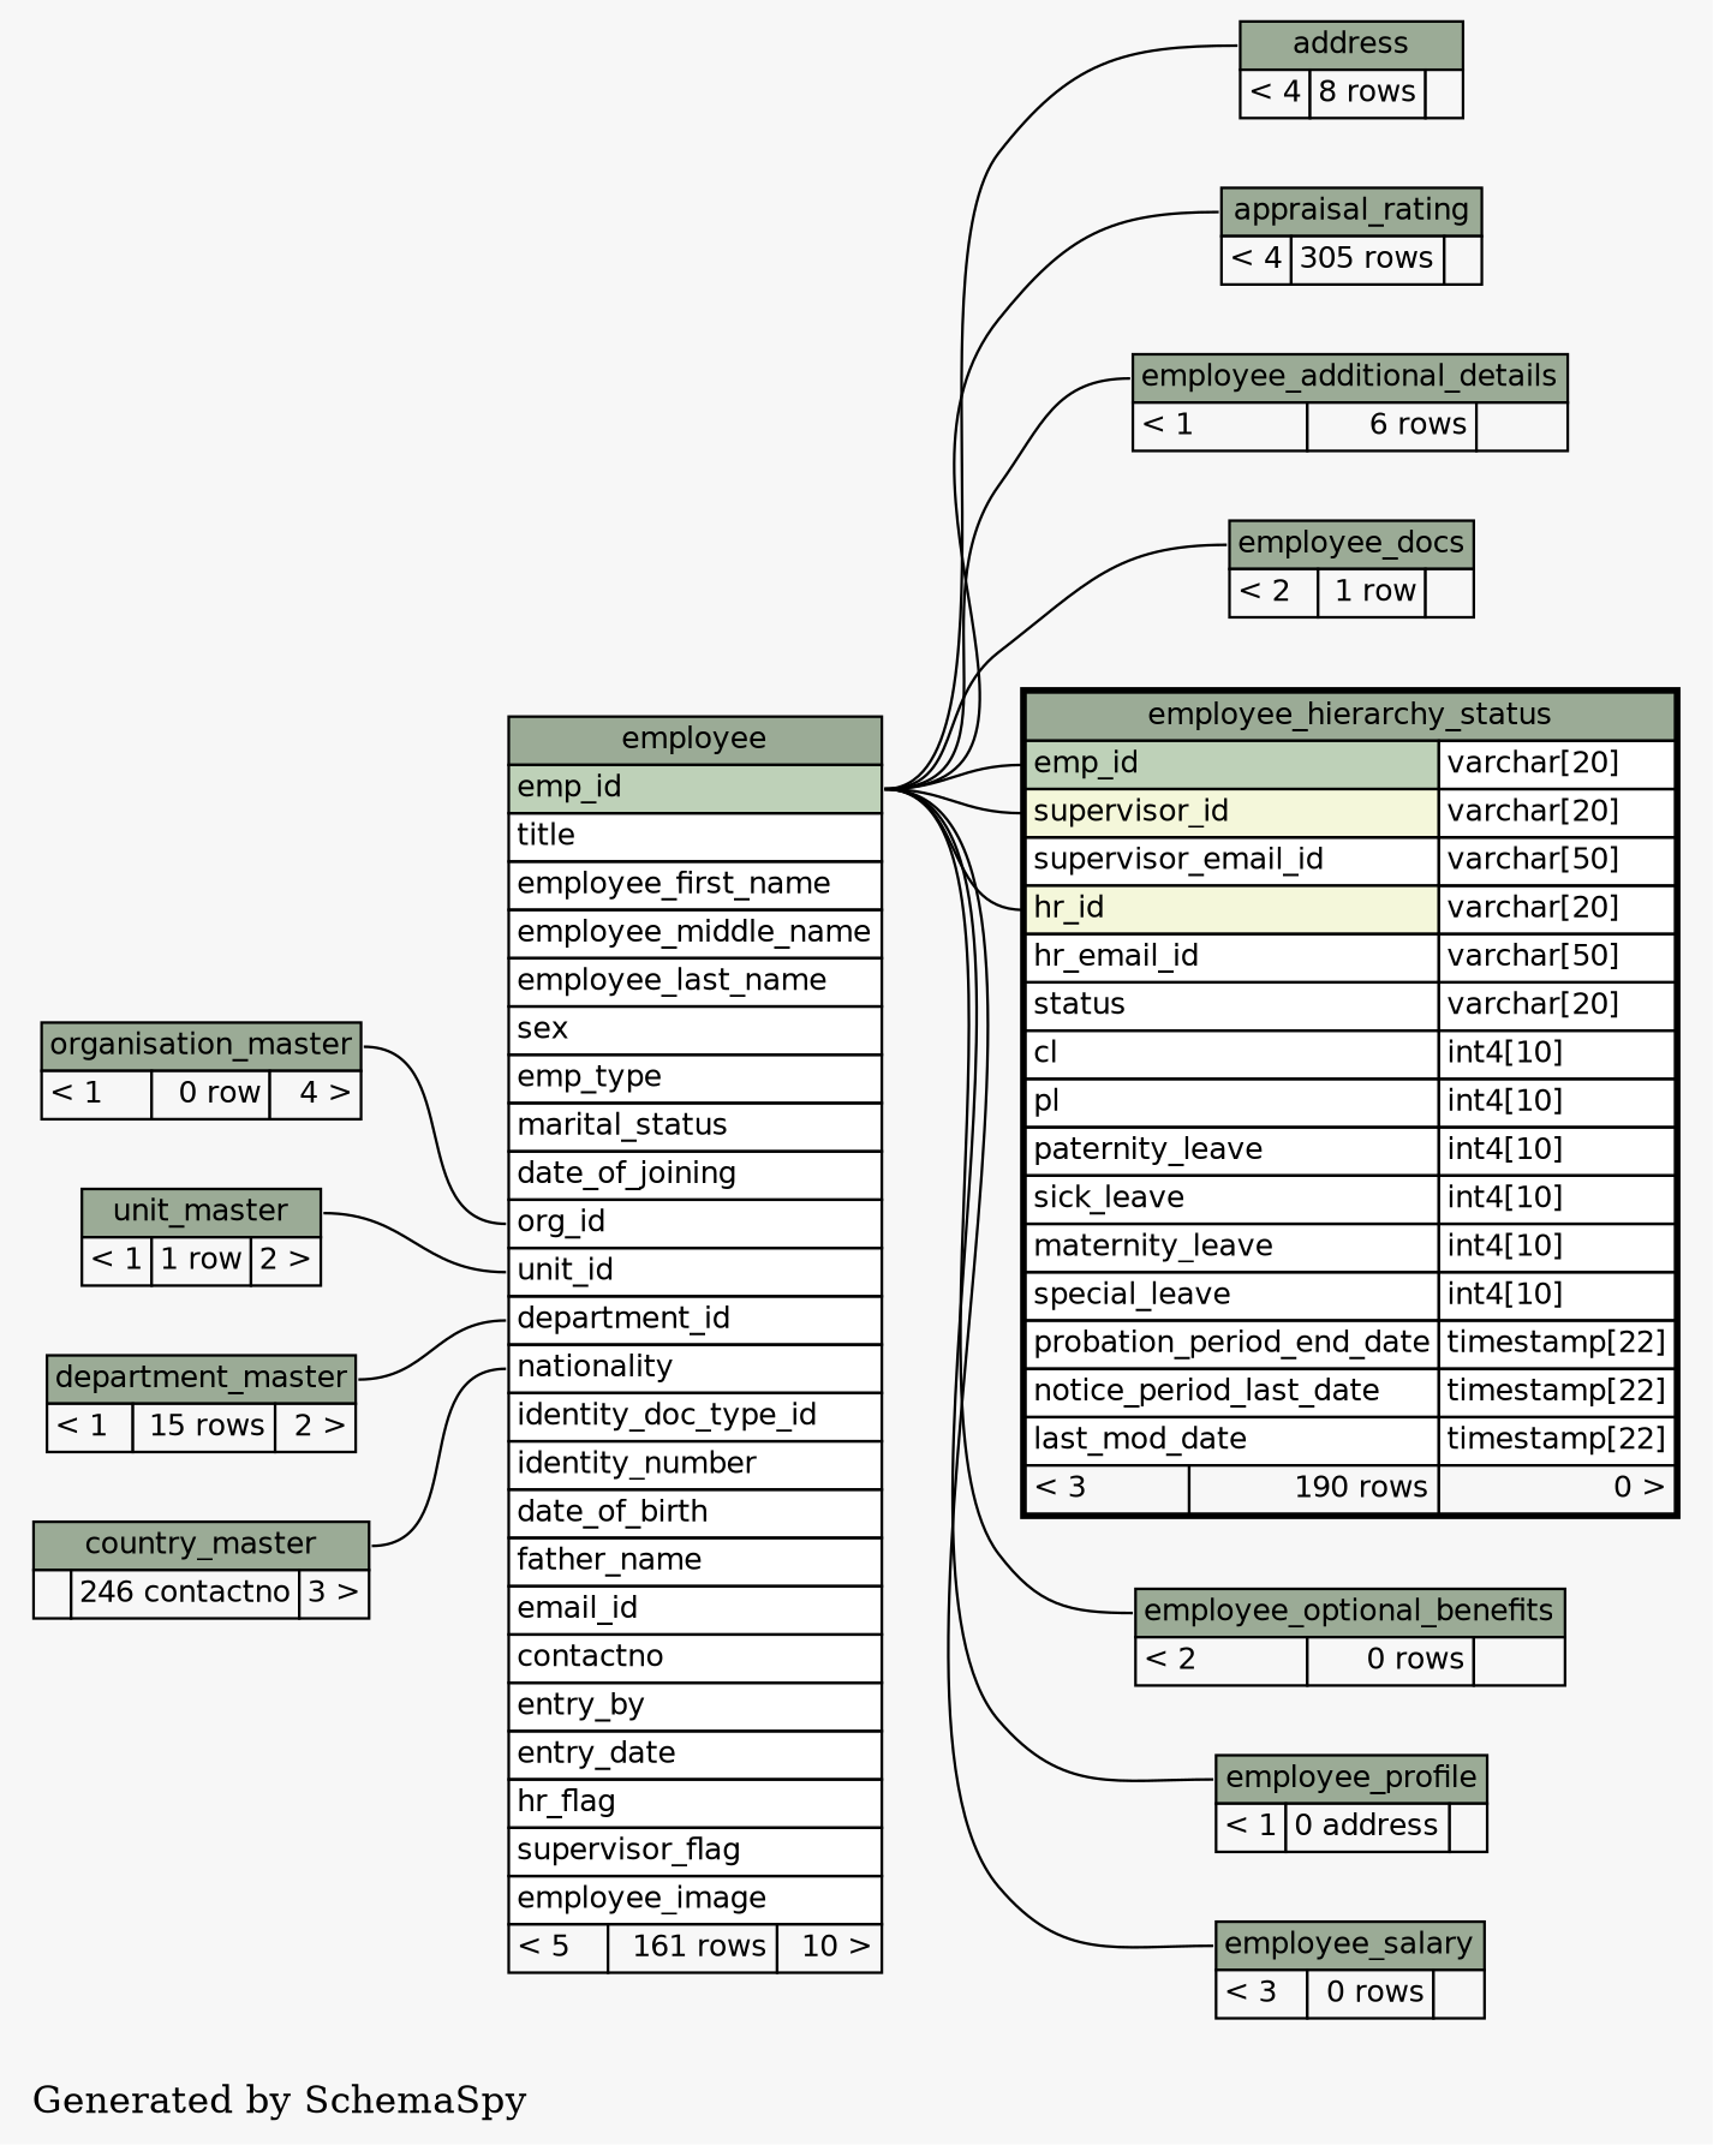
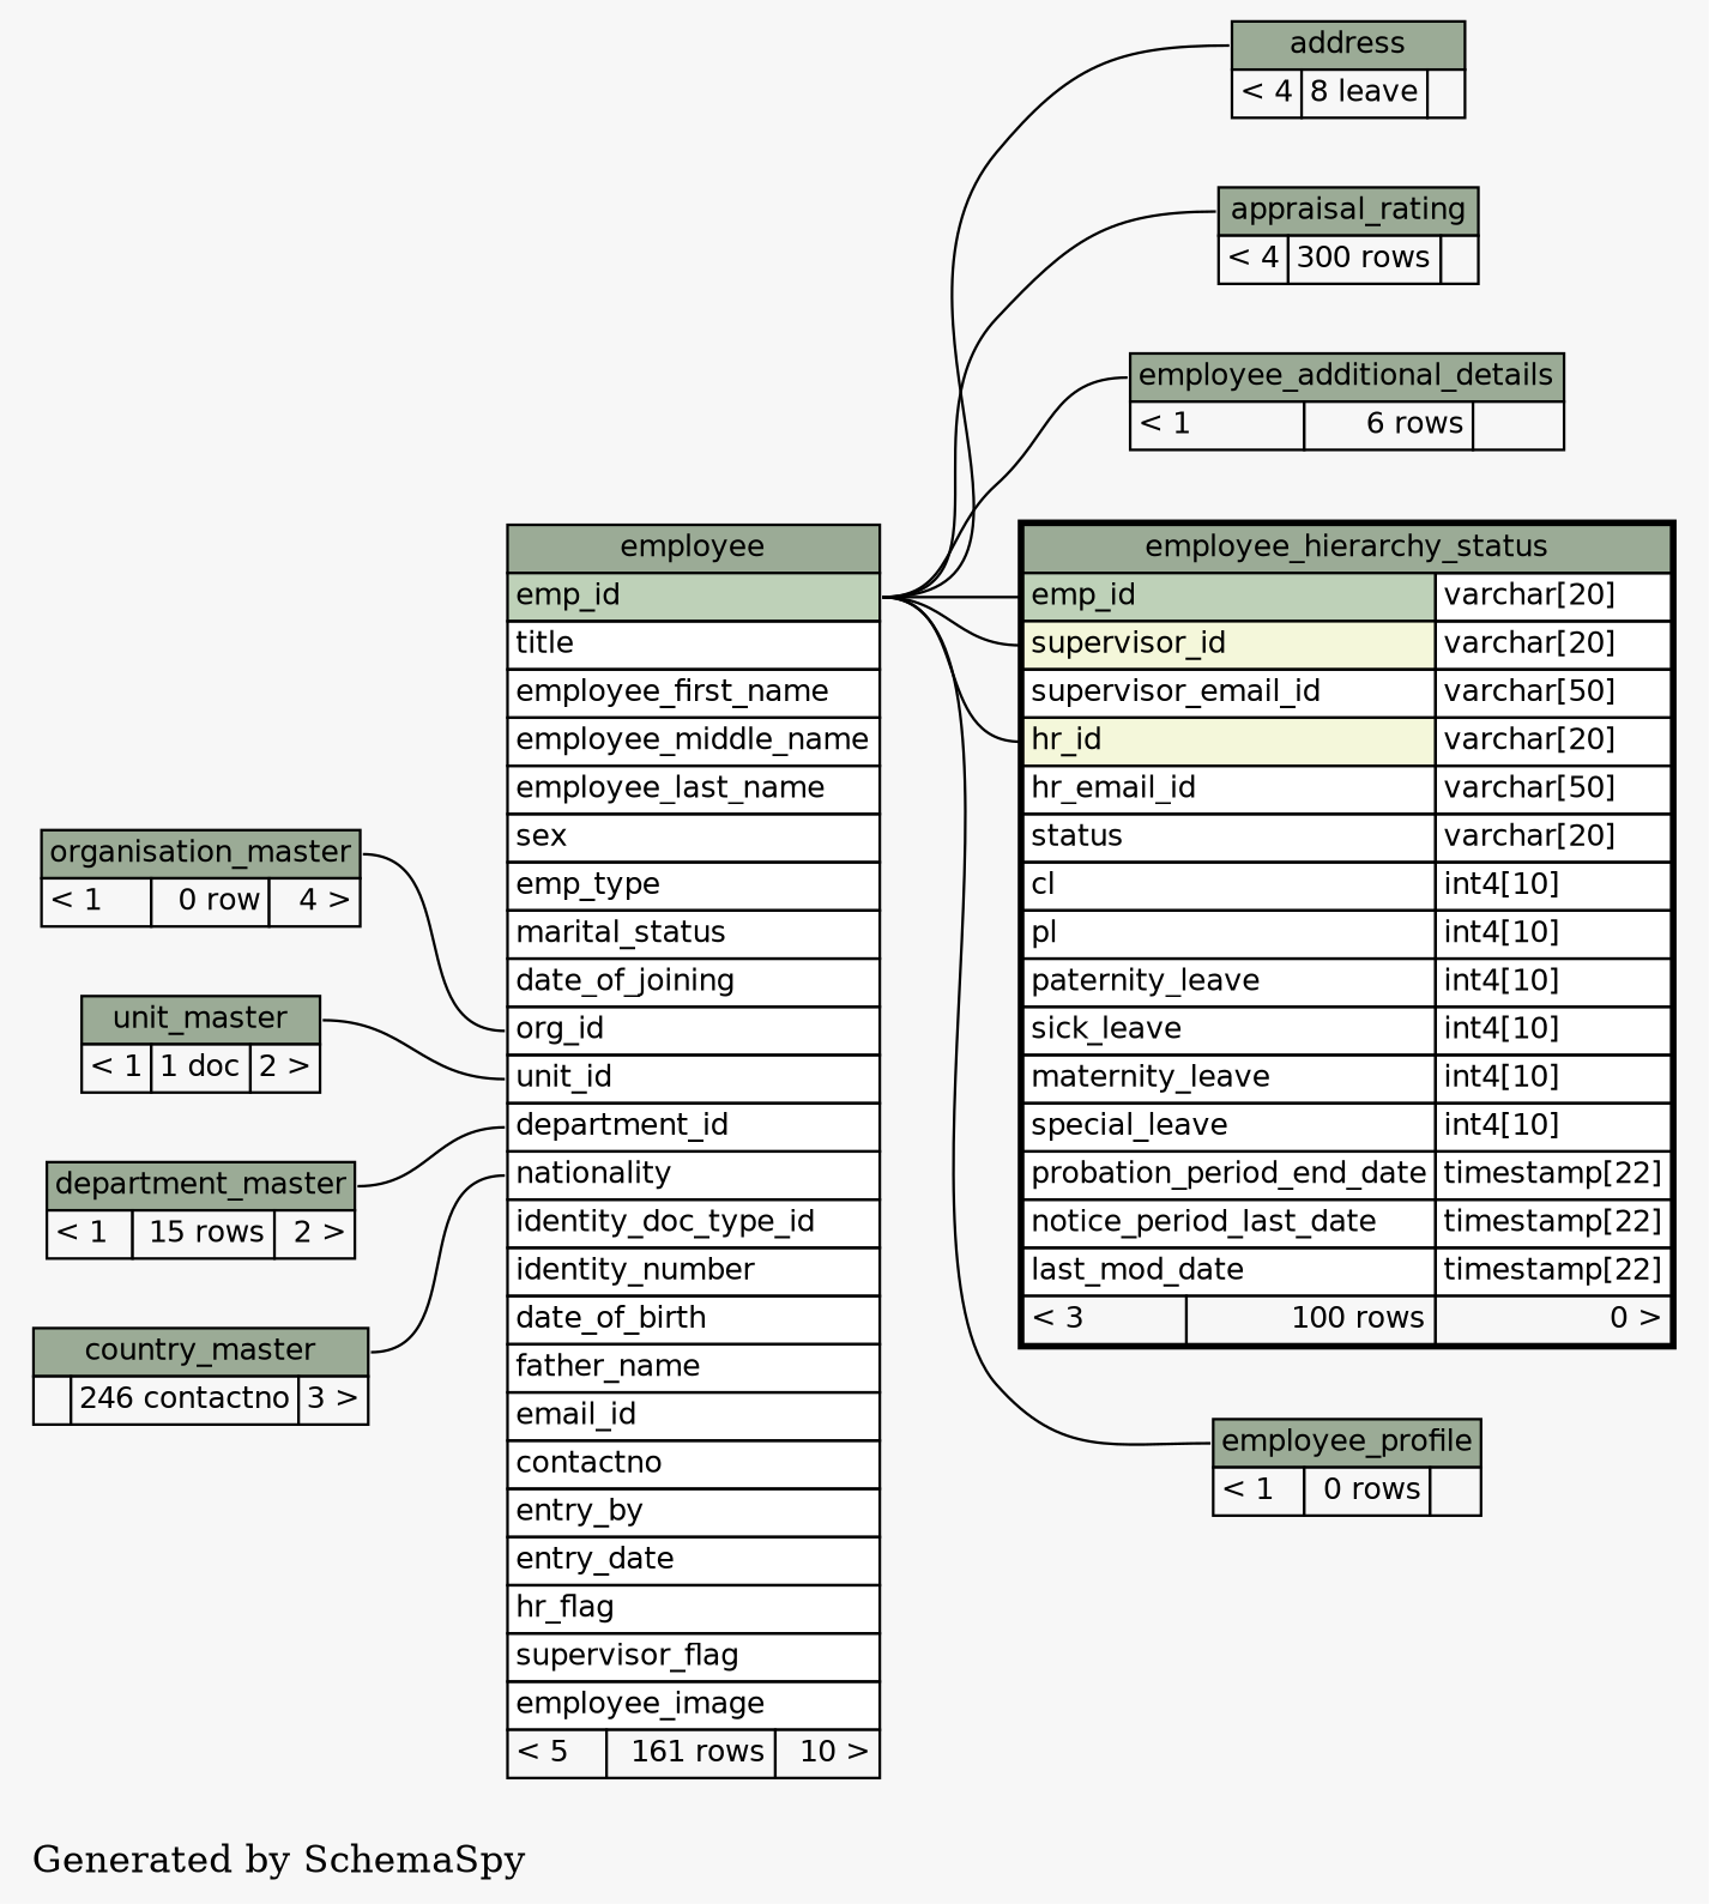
  digraph {
    bgcolor="#f7f7f7"
    label="\nGenerated by SchemaSpy"
    labeljust=l
    rankdir=RL
    node [fontname=Helvetica fontsize=11 shape=plaintext]
    edge [arrowhead=none arrowsize=0.8 arrowtail=crowodot headport="emp_id:e"]
-   n1 [label=<     <TABLE BORDER="0" CELLBORDER="1" CELLSPACING="0" BGCOLOR="#ffffff">       <TR><TD PORT="address.heading" COLSPAN="3" BGCOLOR="#9bab96" ALIGN="CENTER">address</TD></TR>       <TR><TD ALIGN="LEFT" BGCOLOR="#f7f7f7">&lt; 4</TD><TD ALIGN="RIGHT" BGCOLOR="#f7f7f7">8 rows</TD><TD ALIGN="RIGHT" BGCOLOR="#f7f7f7">  </TD></TR>     </TABLE>>]
+   n1 [label=<     <TABLE BORDER="0" CELLBORDER="1" CELLSPACING="0" BGCOLOR="#ffffff">       <TR><TD PORT="address.heading" COLSPAN="3" BGCOLOR="#9bab96" ALIGN="CENTER">address</TD></TR>       <TR><TD ALIGN="LEFT" BGCOLOR="#f7f7f7">&lt; 4</TD><TD ALIGN="RIGHT" BGCOLOR="#f7f7f7">8 leave</TD><TD ALIGN="RIGHT" BGCOLOR="#f7f7f7">  </TD></TR>     </TABLE>>]
    n2 [label=<     <TABLE BORDER="0" CELLBORDER="1" CELLSPACING="0" BGCOLOR="#ffffff">       <TR><TD PORT="employee.heading" COLSPAN="3" BGCOLOR="#9bab96" ALIGN="CENTER">employee</TD></TR>       <TR><TD PORT="emp_id" COLSPAN="3" BGCOLOR="#bed1b8" ALIGN="LEFT">emp_id</TD></TR>       <TR><TD PORT="title" COLSPAN="3" ALIGN="LEFT">title</TD></TR>       <TR><TD PORT="employee_first_name" COLSPAN="3" ALIGN="LEFT">employee_first_name</TD></TR>       <TR><TD PORT="employee_middle_name" COLSPAN="3" ALIGN="LEFT">employee_middle_name</TD></TR>       <TR><TD PORT="employee_last_name" COLSPAN="3" ALIGN="LEFT">employee_last_name</TD></TR>       <TR><TD PORT="sex" COLSPAN="3" ALIGN="LEFT">sex</TD></TR>       <TR><TD PORT="emp_type" COLSPAN="3" ALIGN="LEFT">emp_type</TD></TR>       <TR><TD PORT="marital_status" COLSPAN="3" ALIGN="LEFT">marital_status</TD></TR>       <TR><TD PORT="date_of_joining" COLSPAN="3" ALIGN="LEFT">date_of_joining</TD></TR>       <TR><TD PORT="org_id" COLSPAN="3" ALIGN="LEFT">org_id</TD></TR>       <TR><TD PORT="unit_id" COLSPAN="3" ALIGN="LEFT">unit_id</TD></TR>       <TR><TD PORT="department_id" COLSPAN="3" ALIGN="LEFT">department_id</TD></TR>       <TR><TD PORT="nationality" COLSPAN="3" ALIGN="LEFT">nationality</TD></TR>       <TR><TD PORT="identity_doc_type_id" COLSPAN="3" ALIGN="LEFT">identity_doc_type_id</TD></TR>       <TR><TD PORT="identity_number" COLSPAN="3" ALIGN="LEFT">identity_number</TD></TR>       <TR><TD PORT="date_of_birth" COLSPAN="3" ALIGN="LEFT">date_of_birth</TD></TR>       <TR><TD PORT="father_name" COLSPAN="3" ALIGN="LEFT">father_name</TD></TR>       <TR><TD PORT="email_id" COLSPAN="3" ALIGN="LEFT">email_id</TD></TR>       <TR><TD PORT="contactno" COLSPAN="3" ALIGN="LEFT">contactno</TD></TR>       <TR><TD PORT="entry_by" COLSPAN="3" ALIGN="LEFT">entry_by</TD></TR>       <TR><TD PORT="entry_date" COLSPAN="3" ALIGN="LEFT">entry_date</TD></TR>       <TR><TD PORT="hr_flag" COLSPAN="3" ALIGN="LEFT">hr_flag</TD></TR>       <TR><TD PORT="supervisor_flag" COLSPAN="3" ALIGN="LEFT">supervisor_flag</TD></TR>       <TR><TD PORT="employee_image" COLSPAN="3" ALIGN="LEFT">employee_image</TD></TR>       <TR><TD ALIGN="LEFT" BGCOLOR="#f7f7f7">&lt; 5</TD><TD ALIGN="RIGHT" BGCOLOR="#f7f7f7">161 rows</TD><TD ALIGN="RIGHT" BGCOLOR="#f7f7f7">10 &gt;</TD></TR>     </TABLE>>]
    n3 [label=<     <TABLE BORDER="0" CELLBORDER="1" CELLSPACING="0" BGCOLOR="#ffffff">       <TR><TD PORT="department_master.heading" COLSPAN="3" BGCOLOR="#9bab96" ALIGN="CENTER">department_master</TD></TR>       <TR><TD ALIGN="LEFT" BGCOLOR="#f7f7f7">&lt; 1</TD><TD ALIGN="RIGHT" BGCOLOR="#f7f7f7">15 rows</TD><TD ALIGN="RIGHT" BGCOLOR="#f7f7f7">2 &gt;</TD></TR>     </TABLE>>]
    n4 [label=<     <TABLE BORDER="0" CELLBORDER="1" CELLSPACING="0" BGCOLOR="#ffffff">       <TR><TD PORT="country_master.heading" COLSPAN="3" BGCOLOR="#9bab96" ALIGN="CENTER">country_master</TD></TR>       <TR><TD ALIGN="LEFT" BGCOLOR="#f7f7f7">  </TD><TD ALIGN="RIGHT" BGCOLOR="#f7f7f7">246 contactno</TD><TD ALIGN="RIGHT" BGCOLOR="#f7f7f7">3 &gt;</TD></TR>     </TABLE>>]
    n5 [label=<     <TABLE BORDER="0" CELLBORDER="1" CELLSPACING="0" BGCOLOR="#ffffff">       <TR><TD PORT="organisation_master.heading" COLSPAN="3" BGCOLOR="#9bab96" ALIGN="CENTER">organisation_master</TD></TR>       <TR><TD ALIGN="LEFT" BGCOLOR="#f7f7f7">&lt; 1</TD><TD ALIGN="RIGHT" BGCOLOR="#f7f7f7">0 row</TD><TD ALIGN="RIGHT" BGCOLOR="#f7f7f7">4 &gt;</TD></TR>     </TABLE>>]
-   n6 [label=<     <TABLE BORDER="0" CELLBORDER="1" CELLSPACING="0" BGCOLOR="#ffffff">       <TR><TD PORT="unit_master.heading" COLSPAN="3" BGCOLOR="#9bab96" ALIGN="CENTER">unit_master</TD></TR>       <TR><TD ALIGN="LEFT" BGCOLOR="#f7f7f7">&lt; 1</TD><TD ALIGN="RIGHT" BGCOLOR="#f7f7f7">1 row</TD><TD ALIGN="RIGHT" BGCOLOR="#f7f7f7">2 &gt;</TD></TR>     </TABLE>>]
-   n7 [label=<     <TABLE BORDER="0" CELLBORDER="1" CELLSPACING="0" BGCOLOR="#ffffff">       <TR><TD PORT="appraisal_rating.heading" COLSPAN="3" BGCOLOR="#9bab96" ALIGN="CENTER">appraisal_rating</TD></TR>       <TR><TD ALIGN="LEFT" BGCOLOR="#f7f7f7">&lt; 4</TD><TD ALIGN="RIGHT" BGCOLOR="#f7f7f7">305 rows</TD><TD ALIGN="RIGHT" BGCOLOR="#f7f7f7">  </TD></TR>     </TABLE>>]
+   n6 [label=<     <TABLE BORDER="0" CELLBORDER="1" CELLSPACING="0" BGCOLOR="#ffffff">       <TR><TD PORT="unit_master.heading" COLSPAN="3" BGCOLOR="#9bab96" ALIGN="CENTER">unit_master</TD></TR>       <TR><TD ALIGN="LEFT" BGCOLOR="#f7f7f7">&lt; 1</TD><TD ALIGN="RIGHT" BGCOLOR="#f7f7f7">1 doc</TD><TD ALIGN="RIGHT" BGCOLOR="#f7f7f7">2 &gt;</TD></TR>     </TABLE>>]
+   n7 [label=<     <TABLE BORDER="0" CELLBORDER="1" CELLSPACING="0" BGCOLOR="#ffffff">       <TR><TD PORT="appraisal_rating.heading" COLSPAN="3" BGCOLOR="#9bab96" ALIGN="CENTER">appraisal_rating</TD></TR>       <TR><TD ALIGN="LEFT" BGCOLOR="#f7f7f7">&lt; 4</TD><TD ALIGN="RIGHT" BGCOLOR="#f7f7f7">300 rows</TD><TD ALIGN="RIGHT" BGCOLOR="#f7f7f7">  </TD></TR>     </TABLE>>]
    n8 [label=<     <TABLE BORDER="0" CELLBORDER="1" CELLSPACING="0" BGCOLOR="#ffffff">       <TR><TD PORT="employee_additional_details.heading" COLSPAN="3" BGCOLOR="#9bab96" ALIGN="CENTER">employee_additional_details</TD></TR>       <TR><TD ALIGN="LEFT" BGCOLOR="#f7f7f7">&lt; 1</TD><TD ALIGN="RIGHT" BGCOLOR="#f7f7f7">6 rows</TD><TD ALIGN="RIGHT" BGCOLOR="#f7f7f7">  </TD></TR>     </TABLE>>]
-   n9 [label=<     <TABLE BORDER="0" CELLBORDER="1" CELLSPACING="0" BGCOLOR="#ffffff">       <TR><TD PORT="employee_docs.heading" COLSPAN="3" BGCOLOR="#9bab96" ALIGN="CENTER">employee_docs</TD></TR>       <TR><TD ALIGN="LEFT" BGCOLOR="#f7f7f7">&lt; 2</TD><TD ALIGN="RIGHT" BGCOLOR="#f7f7f7">1 row</TD><TD ALIGN="RIGHT" BGCOLOR="#f7f7f7">  </TD></TR>     </TABLE>>]
-   n10 [label=<     <TABLE BORDER="2" CELLBORDER="1" CELLSPACING="0" BGCOLOR="#ffffff">       <TR><TD PORT="employee_hierarchy_status.heading" COLSPAN="3" BGCOLOR="#9bab96" ALIGN="CENTER">employee_hierarchy_status</TD></TR>       <TR><TD PORT="emp_id" COLSPAN="2" BGCOLOR="#bed1b8" ALIGN="LEFT">emp_id</TD><TD PORT="emp_id.type" ALIGN="LEFT">varchar[20]</TD></TR>       <TR><TD PORT="supervisor_id" COLSPAN="2" BGCOLOR="#f4f7da" ALIGN="LEFT">supervisor_id</TD><TD PORT="supervisor_id.type" ALIGN="LEFT">varchar[20]</TD></TR>       <TR><TD PORT="supervisor_email_id" COLSPAN="2" ALIGN="LEFT">supervisor_email_id</TD><TD PORT="supervisor_email_id.type" ALIGN="LEFT">varchar[50]</TD></TR>       <TR><TD PORT="hr_id" COLSPAN="2" BGCOLOR="#f4f7da" ALIGN="LEFT">hr_id</TD><TD PORT="hr_id.type" ALIGN="LEFT">varchar[20]</TD></TR>       <TR><TD PORT="hr_email_id" COLSPAN="2" ALIGN="LEFT">hr_email_id</TD><TD PORT="hr_email_id.type" ALIGN="LEFT">varchar[50]</TD></TR>       <TR><TD PORT="status" COLSPAN="2" ALIGN="LEFT">status</TD><TD PORT="status.type" ALIGN="LEFT">varchar[20]</TD></TR>       <TR><TD PORT="cl" COLSPAN="2" ALIGN="LEFT">cl</TD><TD PORT="cl.type" ALIGN="LEFT">int4[10]</TD></TR>       <TR><TD PORT="pl" COLSPAN="2" ALIGN="LEFT">pl</TD><TD PORT="pl.type" ALIGN="LEFT">int4[10]</TD></TR>       <TR><TD PORT="paternity_leave" COLSPAN="2" ALIGN="LEFT">paternity_leave</TD><TD PORT="paternity_leave.type" ALIGN="LEFT">int4[10]</TD></TR>       <TR><TD PORT="sick_leave" COLSPAN="2" ALIGN="LEFT">sick_leave</TD><TD PORT="sick_leave.type" ALIGN="LEFT">int4[10]</TD></TR>       <TR><TD PORT="maternity_leave" COLSPAN="2" ALIGN="LEFT">maternity_leave</TD><TD PORT="maternity_leave.type" ALIGN="LEFT">int4[10]</TD></TR>       <TR><TD PORT="special_leave" COLSPAN="2" ALIGN="LEFT">special_leave</TD><TD PORT="special_leave.type" ALIGN="LEFT">int4[10]</TD></TR>       <TR><TD PORT="probation_period_end_date" COLSPAN="2" ALIGN="LEFT">probation_period_end_date</TD><TD PORT="probation_period_end_date.type" ALIGN="LEFT">timestamp[22]</TD></TR>       <TR><TD PORT="notice_period_last_date" COLSPAN="2" ALIGN="LEFT">notice_period_last_date</TD><TD PORT="notice_period_last_date.type" ALIGN="LEFT">timestamp[22]</TD></TR>       <TR><TD PORT="last_mod_date" COLSPAN="2" ALIGN="LEFT">last_mod_date</TD><TD PORT="last_mod_date.type" ALIGN="LEFT">timestamp[22]</TD></TR>       <TR><TD ALIGN="LEFT" BGCOLOR="#f7f7f7">&lt; 3</TD><TD ALIGN="RIGHT" BGCOLOR="#f7f7f7">190 rows</TD><TD ALIGN="RIGHT" BGCOLOR="#f7f7f7">0 &gt;</TD></TR>     </TABLE>>]
-   n11 [label=<     <TABLE BORDER="0" CELLBORDER="1" CELLSPACING="0" BGCOLOR="#ffffff">       <TR><TD PORT="employee_optional_benefits.heading" COLSPAN="3" BGCOLOR="#9bab96" ALIGN="CENTER">employee_optional_benefits</TD></TR>       <TR><TD ALIGN="LEFT" BGCOLOR="#f7f7f7">&lt; 2</TD><TD ALIGN="RIGHT" BGCOLOR="#f7f7f7">0 rows</TD><TD ALIGN="RIGHT" BGCOLOR="#f7f7f7">  </TD></TR>     </TABLE>>]
-   n12 [label=<     <TABLE BORDER="0" CELLBORDER="1" CELLSPACING="0" BGCOLOR="#ffffff">       <TR><TD PORT="employee_profile.heading" COLSPAN="3" BGCOLOR="#9bab96" ALIGN="CENTER">employee_profile</TD></TR>       <TR><TD ALIGN="LEFT" BGCOLOR="#f7f7f7">&lt; 1</TD><TD ALIGN="RIGHT" BGCOLOR="#f7f7f7">0 address</TD><TD ALIGN="RIGHT" BGCOLOR="#f7f7f7">  </TD></TR>     </TABLE>>]
-   n13 [label=<     <TABLE BORDER="0" CELLBORDER="1" CELLSPACING="0" BGCOLOR="#ffffff">       <TR><TD PORT="employee_salary.heading" COLSPAN="3" BGCOLOR="#9bab96" ALIGN="CENTER">employee_salary</TD></TR>       <TR><TD ALIGN="LEFT" BGCOLOR="#f7f7f7">&lt; 3</TD><TD ALIGN="RIGHT" BGCOLOR="#f7f7f7">0 rows</TD><TD ALIGN="RIGHT" BGCOLOR="#f7f7f7">  </TD></TR>     </TABLE>>]
+   n10 [label=<     <TABLE BORDER="2" CELLBORDER="1" CELLSPACING="0" BGCOLOR="#ffffff">       <TR><TD PORT="employee_hierarchy_status.heading" COLSPAN="3" BGCOLOR="#9bab96" ALIGN="CENTER">employee_hierarchy_status</TD></TR>       <TR><TD PORT="emp_id" COLSPAN="2" BGCOLOR="#bed1b8" ALIGN="LEFT">emp_id</TD><TD PORT="emp_id.type" ALIGN="LEFT">varchar[20]</TD></TR>       <TR><TD PORT="supervisor_id" COLSPAN="2" BGCOLOR="#f4f7da" ALIGN="LEFT">supervisor_id</TD><TD PORT="supervisor_id.type" ALIGN="LEFT">varchar[20]</TD></TR>       <TR><TD PORT="supervisor_email_id" COLSPAN="2" ALIGN="LEFT">supervisor_email_id</TD><TD PORT="supervisor_email_id.type" ALIGN="LEFT">varchar[50]</TD></TR>       <TR><TD PORT="hr_id" COLSPAN="2" BGCOLOR="#f4f7da" ALIGN="LEFT">hr_id</TD><TD PORT="hr_id.type" ALIGN="LEFT">varchar[20]</TD></TR>       <TR><TD PORT="hr_email_id" COLSPAN="2" ALIGN="LEFT">hr_email_id</TD><TD PORT="hr_email_id.type" ALIGN="LEFT">varchar[50]</TD></TR>       <TR><TD PORT="status" COLSPAN="2" ALIGN="LEFT">status</TD><TD PORT="status.type" ALIGN="LEFT">varchar[20]</TD></TR>       <TR><TD PORT="cl" COLSPAN="2" ALIGN="LEFT">cl</TD><TD PORT="cl.type" ALIGN="LEFT">int4[10]</TD></TR>       <TR><TD PORT="pl" COLSPAN="2" ALIGN="LEFT">pl</TD><TD PORT="pl.type" ALIGN="LEFT">int4[10]</TD></TR>       <TR><TD PORT="paternity_leave" COLSPAN="2" ALIGN="LEFT">paternity_leave</TD><TD PORT="paternity_leave.type" ALIGN="LEFT">int4[10]</TD></TR>       <TR><TD PORT="sick_leave" COLSPAN="2" ALIGN="LEFT">sick_leave</TD><TD PORT="sick_leave.type" ALIGN="LEFT">int4[10]</TD></TR>       <TR><TD PORT="maternity_leave" COLSPAN="2" ALIGN="LEFT">maternity_leave</TD><TD PORT="maternity_leave.type" ALIGN="LEFT">int4[10]</TD></TR>       <TR><TD PORT="special_leave" COLSPAN="2" ALIGN="LEFT">special_leave</TD><TD PORT="special_leave.type" ALIGN="LEFT">int4[10]</TD></TR>       <TR><TD PORT="probation_period_end_date" COLSPAN="2" ALIGN="LEFT">probation_period_end_date</TD><TD PORT="probation_period_end_date.type" ALIGN="LEFT">timestamp[22]</TD></TR>       <TR><TD PORT="notice_period_last_date" COLSPAN="2" ALIGN="LEFT">notice_period_last_date</TD><TD PORT="notice_period_last_date.type" ALIGN="LEFT">timestamp[22]</TD></TR>       <TR><TD PORT="last_mod_date" COLSPAN="2" ALIGN="LEFT">last_mod_date</TD><TD PORT="last_mod_date.type" ALIGN="LEFT">timestamp[22]</TD></TR>       <TR><TD ALIGN="LEFT" BGCOLOR="#f7f7f7">&lt; 3</TD><TD ALIGN="RIGHT" BGCOLOR="#f7f7f7">100 rows</TD><TD ALIGN="RIGHT" BGCOLOR="#f7f7f7">0 &gt;</TD></TR>     </TABLE>>]
+   n12 [label=<     <TABLE BORDER="0" CELLBORDER="1" CELLSPACING="0" BGCOLOR="#ffffff">       <TR><TD PORT="employee_profile.heading" COLSPAN="3" BGCOLOR="#9bab96" ALIGN="CENTER">employee_profile</TD></TR>       <TR><TD ALIGN="LEFT" BGCOLOR="#f7f7f7">&lt; 1</TD><TD ALIGN="RIGHT" BGCOLOR="#f7f7f7">0 rows</TD><TD ALIGN="RIGHT" BGCOLOR="#f7f7f7">  </TD></TR>     </TABLE>>]
    n1 -> n2 [arrowtail=crowtee tailport="address.heading:w"]
    n2 -> n3 [headport="department_master.heading:e" tailport="department_id:w"]
    n2 -> n4 [headport="country_master.heading:e" tailport="nationality:w"]
    n2 -> n5 [headport="organisation_master.heading:e" tailport="org_id:w"]
    n2 -> n6 [headport="unit_master.heading:e" tailport="unit_id:w"]
    n7 -> n2 [arrowtail=crowtee tailport="appraisal_rating.heading:w"]
    n8 -> n2 [arrowtail=tee tailport="employee_additional_details.heading:w"]
-   n9 -> n2 [tailport="employee_docs.heading:w"]
    n10 -> n2 [arrowtail=tee tailport="emp_id:w"]
    n10 -> n2 [tailport="hr_id:w"]
    n10 -> n2 [tailport="supervisor_id:w"]
-   n11 -> n2 [tailport="employee_optional_benefits.heading:w"]
    n12 -> n2 [arrowtail=tee tailport="employee_profile.heading:w"]
-   n13 -> n2 [arrowtail=crowtee tailport="employee_salary.heading:w"]
  }
